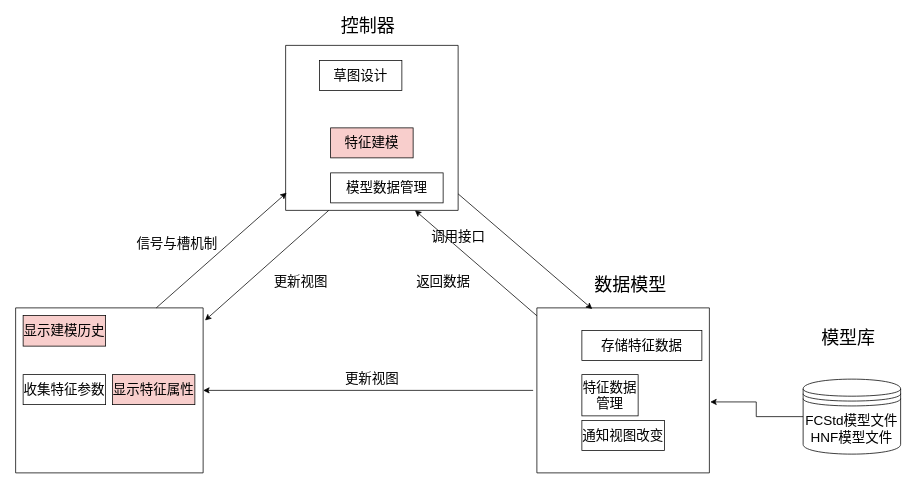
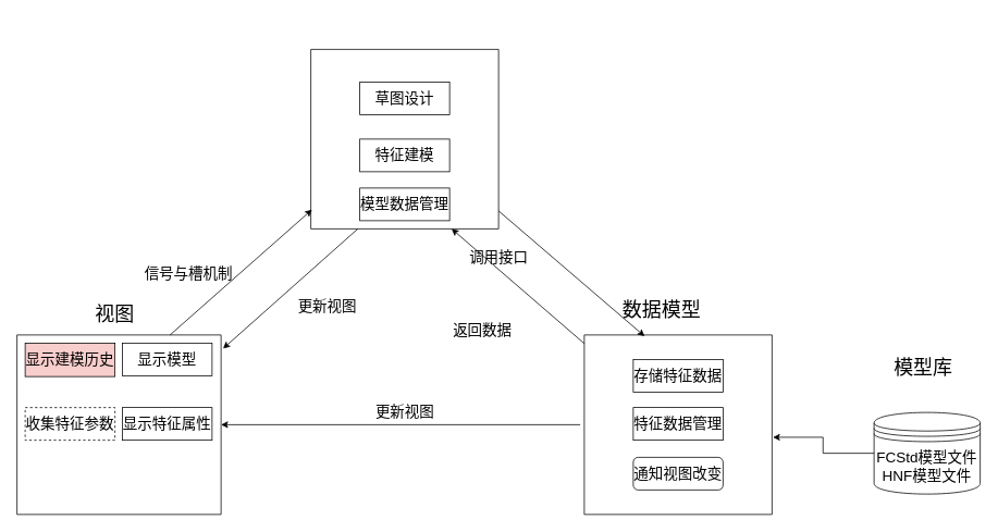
  <mxCell id="0" />
  <mxCell id="1" parent="0" />
- <mxCell id="3" value="&lt;font style=&quot;font-size: 24px;&quot;&gt;数据模型&lt;/font&gt;" style="text;html=1;strokeColor=none;fillColor=none;align=center;verticalAlign=middle;whiteSpace=wrap;rounded=0;" vertex="1" parent="1"><mxGeometry x="780" y="365" width="120" height="30" as="geometry" /></mxCell>
- <mxCell id="4" value="&lt;font style=&quot;font-size: 24px;&quot;&gt;控制器&lt;/font&gt;" style="text;html=1;strokeColor=none;fillColor=none;align=center;verticalAlign=middle;whiteSpace=wrap;rounded=0;" vertex="1" parent="1"><mxGeometry x="450" y="20" width="80" height="30" as="geometry" /></mxCell>
+ <mxCell id="2" value="&lt;font style=&quot;font-size: 24px;&quot;&gt;视图&lt;/font&gt;" style="text;html=1;strokeColor=none;fillColor=none;align=center;verticalAlign=middle;whiteSpace=wrap;rounded=0;" vertex="1" parent="1"><mxGeometry x="110" y="370" width="60" height="30" as="geometry" /></mxCell>
+ <mxCell id="3" value="&lt;font style=&quot;font-size: 24px;&quot;&gt;数据模型&lt;/font&gt;" style="text;html=1;strokeColor=none;fillColor=none;align=center;verticalAlign=middle;whiteSpace=wrap;rounded=0;" vertex="1" parent="1"><mxGeometry x="750" y="365" width="120" height="30" as="geometry" /></mxCell>
  <mxCell id="5" value="&lt;font style=&quot;font-size: 18px;&quot;&gt;FCStd模型文件&lt;br&gt;HNF模型文件&lt;/font&gt;" style="shape=datastore;whiteSpace=wrap;html=1;" vertex="1" parent="1"><mxGeometry x="1070" y="505" width="130" height="100" as="geometry" /></mxCell>
  <mxCell id="6" value="&lt;font style=&quot;font-size: 24px;&quot;&gt;模型库&lt;/font&gt;" style="text;html=1;align=center;verticalAlign=middle;resizable=0;points=[];autosize=1;strokeColor=none;fillColor=none;" vertex="1" parent="1"><mxGeometry x="1080" y="430" width="100" height="40" as="geometry" /></mxCell>
  <mxCell id="7" value="&lt;font style=&quot;font-size: 18px;&quot;&gt;更新视图&lt;/font&gt;" style="text;html=1;align=center;verticalAlign=middle;resizable=0;points=[];autosize=1;strokeColor=none;fillColor=none;" vertex="1" parent="1"><mxGeometry x="350" y="355" width="100" height="40" as="geometry" /></mxCell>
- <mxCell id="8" value="&lt;font style=&quot;font-size: 18px;&quot;&gt;信号与槽机制&lt;/font&gt;" style="text;html=1;align=center;verticalAlign=middle;resizable=0;points=[];autosize=1;strokeColor=none;fillColor=none;" vertex="1" parent="1"><mxGeometry x="170" y="305" width="130" height="40" as="geometry" /></mxCell>
+ <mxCell id="8" value="&lt;font style=&quot;font-size: 18px;&quot;&gt;信号与槽机制&lt;/font&gt;" style="text;html=1;align=center;verticalAlign=middle;resizable=0;points=[];autosize=1;strokeColor=none;fillColor=none;" vertex="1" parent="1"><mxGeometry x="165" y="315" width="130" height="40" as="geometry" /></mxCell>
  <mxCell id="9" value="&lt;font style=&quot;font-size: 18px;&quot;&gt;更新视图&lt;/font&gt;" style="text;html=1;align=center;verticalAlign=middle;resizable=0;points=[];autosize=1;strokeColor=none;fillColor=none;" vertex="1" parent="1"><mxGeometry x="445" y="485" width="100" height="40" as="geometry" /></mxCell>
  <mxCell id="10" value="&lt;font style=&quot;font-size: 18px;&quot;&gt;调用接口&lt;/font&gt;" style="text;html=1;align=center;verticalAlign=middle;resizable=0;points=[];autosize=1;strokeColor=none;fillColor=none;" vertex="1" parent="1"><mxGeometry x="560" y="295" width="100" height="40" as="geometry" /></mxCell>
- <mxCell id="11" value="&lt;font style=&quot;font-size: 18px;&quot;&gt;返回数据&lt;/font&gt;" style="text;html=1;align=center;verticalAlign=middle;resizable=0;points=[];autosize=1;strokeColor=none;fillColor=none;" vertex="1" parent="1"><mxGeometry x="540" y="355" width="100" height="40" as="geometry" /></mxCell>
+ <mxCell id="11" value="&lt;font style=&quot;font-size: 18px;&quot;&gt;返回数据&lt;/font&gt;" style="text;html=1;align=center;verticalAlign=middle;resizable=0;points=[];autosize=1;strokeColor=none;fillColor=none;" vertex="1" parent="1"><mxGeometry x="540" y="385" width="100" height="40" as="geometry" /></mxCell>
  <mxCell id="12" value="" style="swimlane;startSize=0;" vertex="1" parent="1"><mxGeometry x="20" y="410" width="250" height="220" as="geometry"><mxRectangle x="70" y="400" width="50" height="40" as="alternateBounds" /></mxGeometry></mxCell>
+ <mxCell id="13" value="&lt;font style=&quot;font-size: 18px;&quot;&gt;显示模型&lt;/font&gt;" style="rounded=0;whiteSpace=wrap;html=1;" vertex="1" parent="12"><mxGeometry x="129" y="10" width="110" height="40" as="geometry" /></mxCell>
  <mxCell id="14" value="&lt;font style=&quot;font-size: 18px;&quot;&gt;显示建模历史&lt;/font&gt;" style="rounded=0;whiteSpace=wrap;html=1;fillColor=#f8cecc;" vertex="1" parent="12"><mxGeometry x="10" y="10" width="110" height="41" as="geometry" /></mxCell>
- <mxCell id="15" value="&lt;font style=&quot;font-size: 18px;&quot;&gt;收集特征参数&lt;/font&gt;" style="rounded=0;whiteSpace=wrap;html=1;" vertex="1" parent="12"><mxGeometry x="10" y="89" width="110" height="40" as="geometry" /></mxCell>
- <mxCell id="16" value="&lt;font style=&quot;font-size: 18px;&quot;&gt;显示特征属性&lt;/font&gt;" style="rounded=0;whiteSpace=wrap;html=1;fillColor=#f8cecc;" vertex="1" parent="12"><mxGeometry x="129" y="89" width="110" height="40" as="geometry" /></mxCell>
+ <mxCell id="15" value="&lt;font style=&quot;font-size: 18px;&quot;&gt;收集特征参数&lt;/font&gt;" style="rounded=0;whiteSpace=wrap;html=1;dashed=1;" vertex="1" parent="12"><mxGeometry x="10" y="89" width="110" height="40" as="geometry" /></mxCell>
+ <mxCell id="16" value="&lt;font style=&quot;font-size: 18px;&quot;&gt;显示特征属性&lt;/font&gt;" style="rounded=0;whiteSpace=wrap;html=1;" vertex="1" parent="12"><mxGeometry x="129" y="89" width="110" height="40" as="geometry" /></mxCell>
  <mxCell id="17" value="" style="swimlane;startSize=0;" vertex="1" parent="1"><mxGeometry x="715" y="410" width="230" height="220" as="geometry"><mxRectangle x="70" y="400" width="50" height="40" as="alternateBounds" /></mxGeometry></mxCell>
- <mxCell id="18" value="&lt;font style=&quot;font-size: 18px;&quot;&gt;存储特征数据&lt;/font&gt;" style="rounded=0;whiteSpace=wrap;html=1;" vertex="1" parent="17"><mxGeometry x="60" y="30" width="160" height="40" as="geometry" /></mxCell>
- <mxCell id="19" value="&lt;font style=&quot;font-size: 18px;&quot;&gt;通知视图改变&lt;/font&gt;" style="rounded=0;whiteSpace=wrap;html=1;" vertex="1" parent="17"><mxGeometry x="60" y="150" width="110" height="40" as="geometry" /></mxCell>
- <mxCell id="20" value="&lt;font style=&quot;font-size: 18px;&quot;&gt;特征数据管理&lt;/font&gt;" style="rounded=0;whiteSpace=wrap;html=1;" vertex="1" parent="17"><mxGeometry x="60" y="89" width="75" height="55" as="geometry" /></mxCell>
+ <mxCell id="18" value="&lt;font style=&quot;font-size: 18px;&quot;&gt;存储特征数据&lt;/font&gt;" style="rounded=0;whiteSpace=wrap;html=1;" vertex="1" parent="17"><mxGeometry x="60" y="30" width="110" height="40" as="geometry" /></mxCell>
+ <mxCell id="19" value="&lt;font style=&quot;font-size: 18px;&quot;&gt;通知视图改变&lt;/font&gt;" style="whiteSpace=wrap;html=1;rounded=1;" vertex="1" parent="17"><mxGeometry x="60" y="150" width="110" height="40" as="geometry" /></mxCell>
+ <mxCell id="20" value="&lt;font style=&quot;font-size: 18px;&quot;&gt;特征数据管理&lt;/font&gt;" style="rounded=0;whiteSpace=wrap;html=1;" vertex="1" parent="17"><mxGeometry x="60" y="89" width="110" height="40" as="geometry" /></mxCell>
  <mxCell id="21" value="" style="swimlane;startSize=0;" vertex="1" parent="1"><mxGeometry x="380" y="60" width="230" height="220" as="geometry"><mxRectangle x="70" y="400" width="50" height="40" as="alternateBounds" /></mxGeometry></mxCell>
- <mxCell id="22" value="&lt;font style=&quot;font-size: 18px;&quot;&gt;草图设计&lt;/font&gt;" style="rounded=0;whiteSpace=wrap;html=1;" vertex="1" parent="21"><mxGeometry x="45" y="20" width="110" height="40" as="geometry" /></mxCell>
- <mxCell id="23" value="&lt;font style=&quot;font-size: 18px;&quot;&gt;特征建模&lt;/font&gt;" style="rounded=0;whiteSpace=wrap;html=1;fillColor=#f8cecc;" vertex="1" parent="21"><mxGeometry x="60" y="110" width="110" height="40" as="geometry" /></mxCell>
- <mxCell id="24" value="&lt;font style=&quot;font-size: 18px;&quot;&gt;模型数据管理&lt;/font&gt;" style="rounded=0;whiteSpace=wrap;html=1;" vertex="1" parent="21"><mxGeometry x="60" y="170" width="150" height="40" as="geometry" /></mxCell>
+ <mxCell id="22" value="&lt;font style=&quot;font-size: 18px;&quot;&gt;草图设计&lt;/font&gt;" style="rounded=0;whiteSpace=wrap;html=1;" vertex="1" parent="21"><mxGeometry x="60" y="40" width="110" height="40" as="geometry" /></mxCell>
+ <mxCell id="23" value="&lt;font style=&quot;font-size: 18px;&quot;&gt;特征建模&lt;/font&gt;" style="rounded=0;whiteSpace=wrap;html=1;" vertex="1" parent="21"><mxGeometry x="60" y="110" width="110" height="40" as="geometry" /></mxCell>
+ <mxCell id="24" value="&lt;font style=&quot;font-size: 18px;&quot;&gt;模型数据管理&lt;/font&gt;" style="rounded=0;whiteSpace=wrap;html=1;" vertex="1" parent="21"><mxGeometry x="60" y="170" width="110" height="40" as="geometry" /></mxCell>
  <mxCell id="25" value="" style="endArrow=classic;html=1;rounded=0;exitX=0.75;exitY=0;exitDx=0;exitDy=0;entryX=0.006;entryY=0.893;entryDx=0;entryDy=0;entryPerimeter=0;" edge="1" parent="1" source="12" target="21"><mxGeometry width="50" height="50" relative="1" as="geometry"><mxPoint x="220" y="330" as="sourcePoint" /><mxPoint x="270" y="280" as="targetPoint" /></mxGeometry></mxCell>
  <mxCell id="26" value="" style="endArrow=classic;html=1;rounded=0;exitX=0.25;exitY=1;exitDx=0;exitDy=0;entryX=1.01;entryY=0.076;entryDx=0;entryDy=0;entryPerimeter=0;" edge="1" parent="1" source="21" target="12"><mxGeometry width="50" height="50" relative="1" as="geometry"><mxPoint x="410" y="390" as="sourcePoint" /><mxPoint x="460" y="340" as="targetPoint" /></mxGeometry></mxCell>
  <mxCell id="27" value="" style="endArrow=classic;html=1;rounded=0;entryX=0.321;entryY=0.007;entryDx=0;entryDy=0;entryPerimeter=0;" edge="1" parent="1" target="17"><mxGeometry width="50" height="50" relative="1" as="geometry"><mxPoint x="610" y="258" as="sourcePoint" /><mxPoint x="940" y="330" as="targetPoint" /></mxGeometry></mxCell>
  <mxCell id="28" value="" style="endArrow=classic;html=1;rounded=0;entryX=0.75;entryY=1;entryDx=0;entryDy=0;" edge="1" parent="1" source="17" target="21"><mxGeometry width="50" height="50" relative="1" as="geometry"><mxPoint x="560" y="430" as="sourcePoint" /><mxPoint x="610" y="380" as="targetPoint" /></mxGeometry></mxCell>
  <mxCell id="29" value="" style="endArrow=classic;html=1;rounded=0;entryX=1;entryY=0.5;entryDx=0;entryDy=0;" edge="1" parent="1" target="12"><mxGeometry width="50" height="50" relative="1" as="geometry"><mxPoint x="710" y="520" as="sourcePoint" /><mxPoint x="530" y="440" as="targetPoint" /></mxGeometry></mxCell>
  <mxCell id="30" style="edgeStyle=orthogonalEdgeStyle;rounded=0;orthogonalLoop=1;jettySize=auto;html=1;entryX=1.005;entryY=0.57;entryDx=0;entryDy=0;entryPerimeter=0;" edge="1" parent="1" source="5" target="17"><mxGeometry relative="1" as="geometry" /></mxCell>
